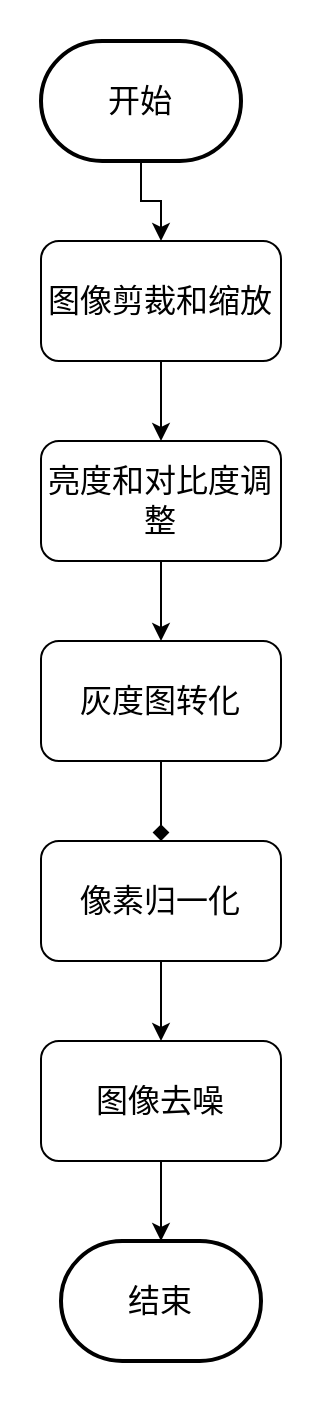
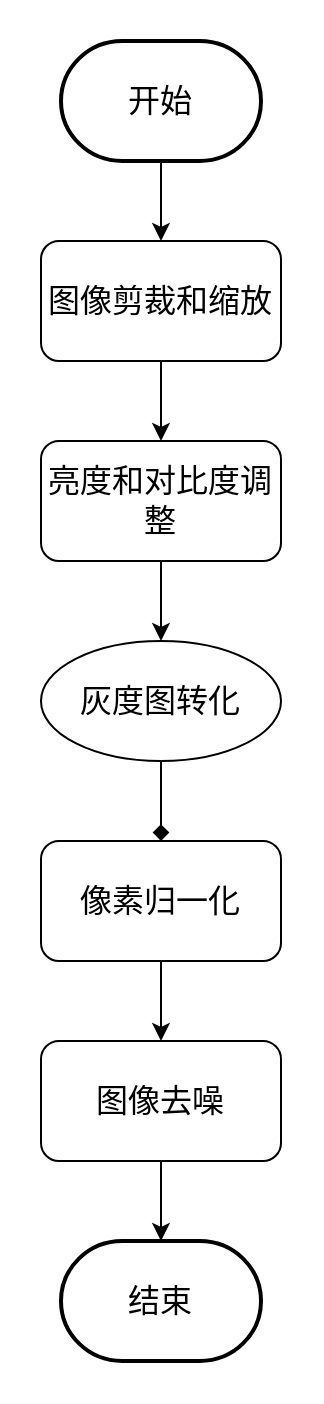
  <mxCell id="0" />
  <mxCell id="1" parent="0" />
  <mxCell id="2" value="" style="edgeStyle=orthogonalEdgeStyle;rounded=0;orthogonalLoop=1;jettySize=auto;html=1;fontSize=16;" edge="1" parent="1" source="3" target="6"><mxGeometry relative="1" as="geometry" /></mxCell>
- <mxCell id="3" value="开始" style="strokeWidth=2;html=1;shape=mxgraph.flowchart.terminator;whiteSpace=wrap;fontSize=16;" vertex="1" parent="1"><mxGeometry x="20" y="20" width="100" height="60" as="geometry" /></mxCell>
+ <mxCell id="3" value="开始" style="strokeWidth=2;html=1;shape=mxgraph.flowchart.terminator;whiteSpace=wrap;fontSize=16;" vertex="1" parent="1"><mxGeometry x="30" y="20" width="100" height="60" as="geometry" /></mxCell>
  <mxCell id="4" value="结束" style="strokeWidth=2;html=1;shape=mxgraph.flowchart.terminator;whiteSpace=wrap;fontSize=16;" vertex="1" parent="1"><mxGeometry x="30" y="620" width="100" height="60" as="geometry" /></mxCell>
  <mxCell id="5" value="" style="edgeStyle=orthogonalEdgeStyle;rounded=0;orthogonalLoop=1;jettySize=auto;html=1;fontSize=16;" edge="1" parent="1" source="6" target="8"><mxGeometry relative="1" as="geometry" /></mxCell>
  <mxCell id="6" value="图像剪裁和缩放" style="rounded=1;whiteSpace=wrap;html=1;fontSize=16;" vertex="1" parent="1"><mxGeometry x="20" y="120" width="120" height="60" as="geometry" /></mxCell>
  <mxCell id="7" value="" style="edgeStyle=orthogonalEdgeStyle;rounded=0;orthogonalLoop=1;jettySize=auto;html=1;fontSize=16;" edge="1" parent="1" source="8" target="10"><mxGeometry relative="1" as="geometry" /></mxCell>
  <mxCell id="8" value="亮度和对比度调整" style="rounded=1;whiteSpace=wrap;html=1;fontSize=16;" vertex="1" parent="1"><mxGeometry x="20" y="220" width="120" height="60" as="geometry" /></mxCell>
  <mxCell id="9" value="" style="edgeStyle=orthogonalEdgeStyle;rounded=0;orthogonalLoop=1;jettySize=auto;html=1;fontSize=16;endArrow=diamond;" edge="1" parent="1" source="10" target="12"><mxGeometry relative="1" as="geometry" /></mxCell>
- <mxCell id="10" value="灰度图转化" style="rounded=1;whiteSpace=wrap;html=1;fontSize=16;" vertex="1" parent="1"><mxGeometry x="20" y="320" width="120" height="60" as="geometry" /></mxCell>
+ <mxCell id="10" value="灰度图转化" style="ellipse;whiteSpace=wrap;html=1;fontSize=16;" vertex="1" parent="1"><mxGeometry x="20" y="320" width="120" height="60" as="geometry" /></mxCell>
  <mxCell id="11" value="" style="edgeStyle=orthogonalEdgeStyle;rounded=0;orthogonalLoop=1;jettySize=auto;html=1;fontSize=16;" edge="1" parent="1" source="12" target="14"><mxGeometry relative="1" as="geometry" /></mxCell>
  <mxCell id="12" value="像素归一化" style="rounded=1;whiteSpace=wrap;html=1;fontSize=16;" vertex="1" parent="1"><mxGeometry x="20" y="420" width="120" height="60" as="geometry" /></mxCell>
  <mxCell id="13" value="" style="edgeStyle=orthogonalEdgeStyle;rounded=0;orthogonalLoop=1;jettySize=auto;html=1;fontSize=16;" edge="1" parent="1" source="14" target="4"><mxGeometry relative="1" as="geometry" /></mxCell>
  <mxCell id="14" value="图像去噪" style="rounded=1;whiteSpace=wrap;html=1;fontSize=16;" vertex="1" parent="1"><mxGeometry x="20" y="520" width="120" height="60" as="geometry" /></mxCell>
